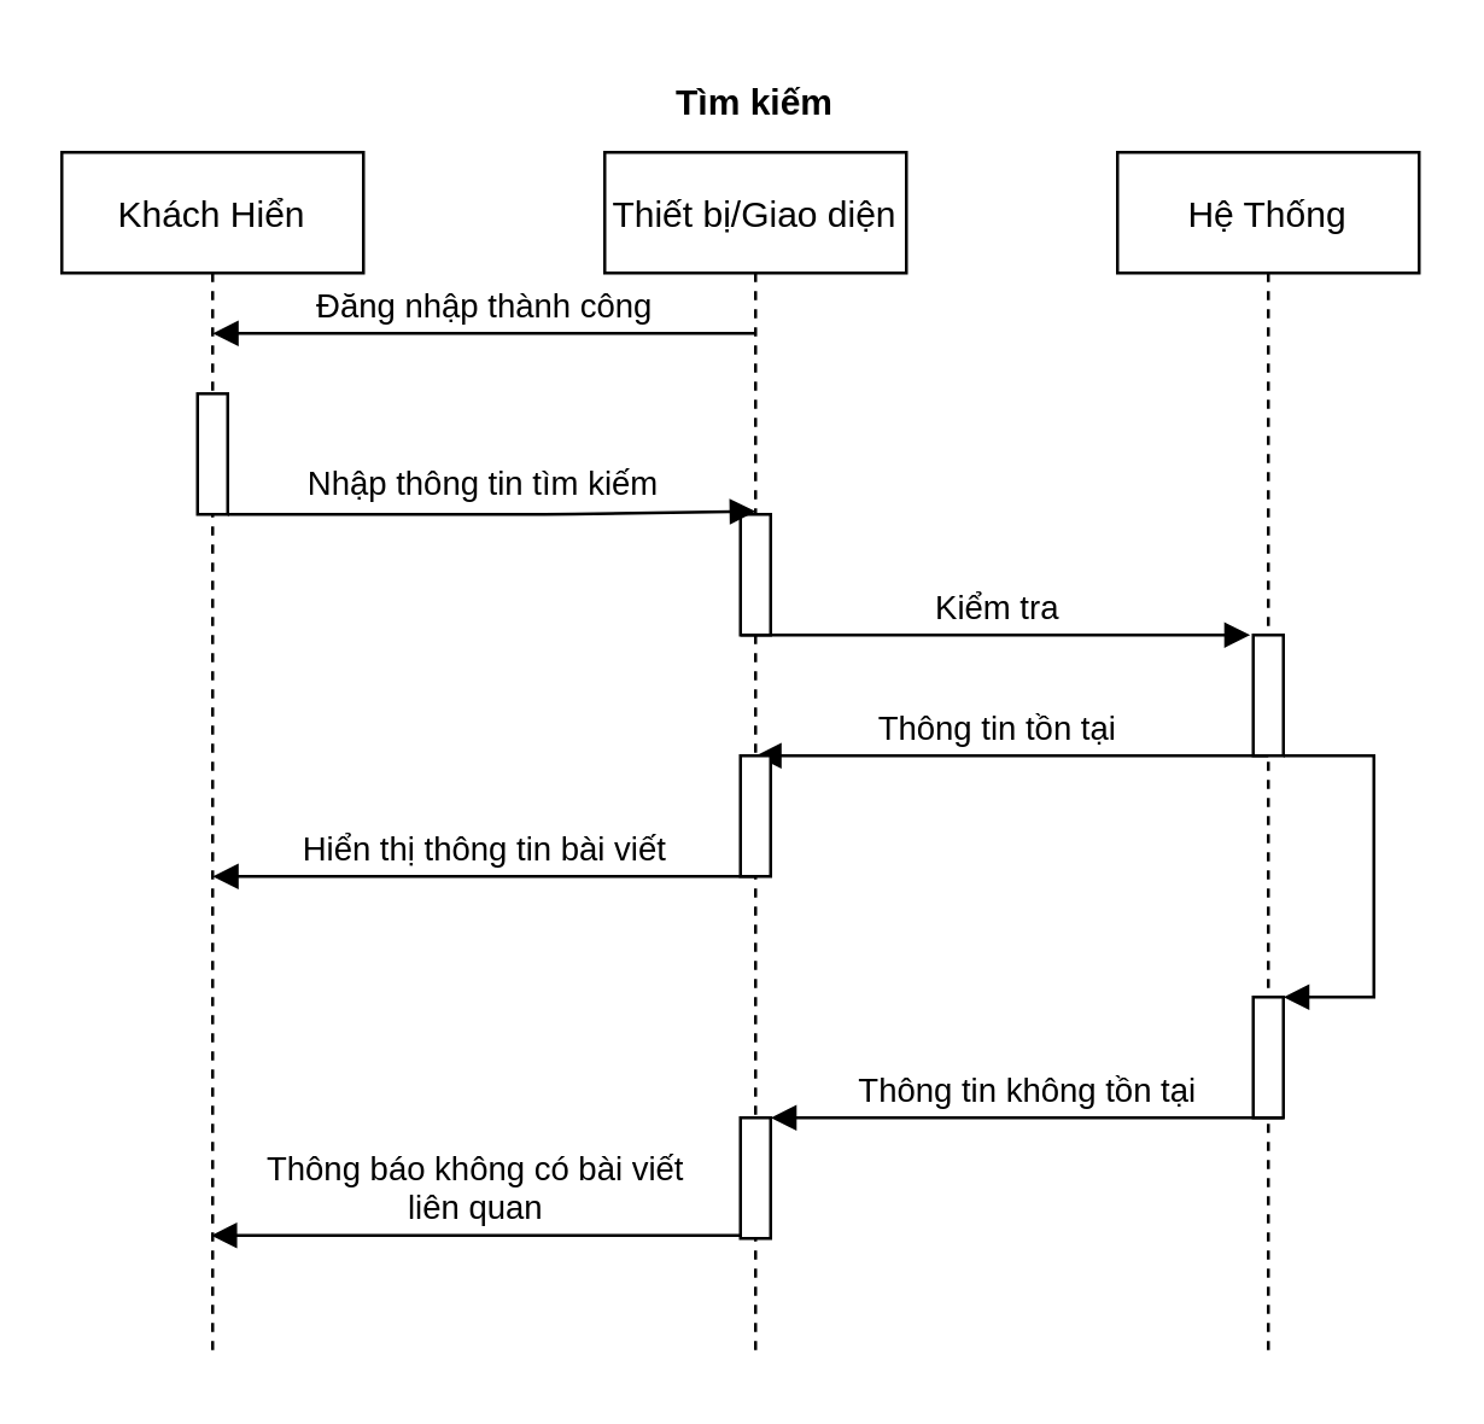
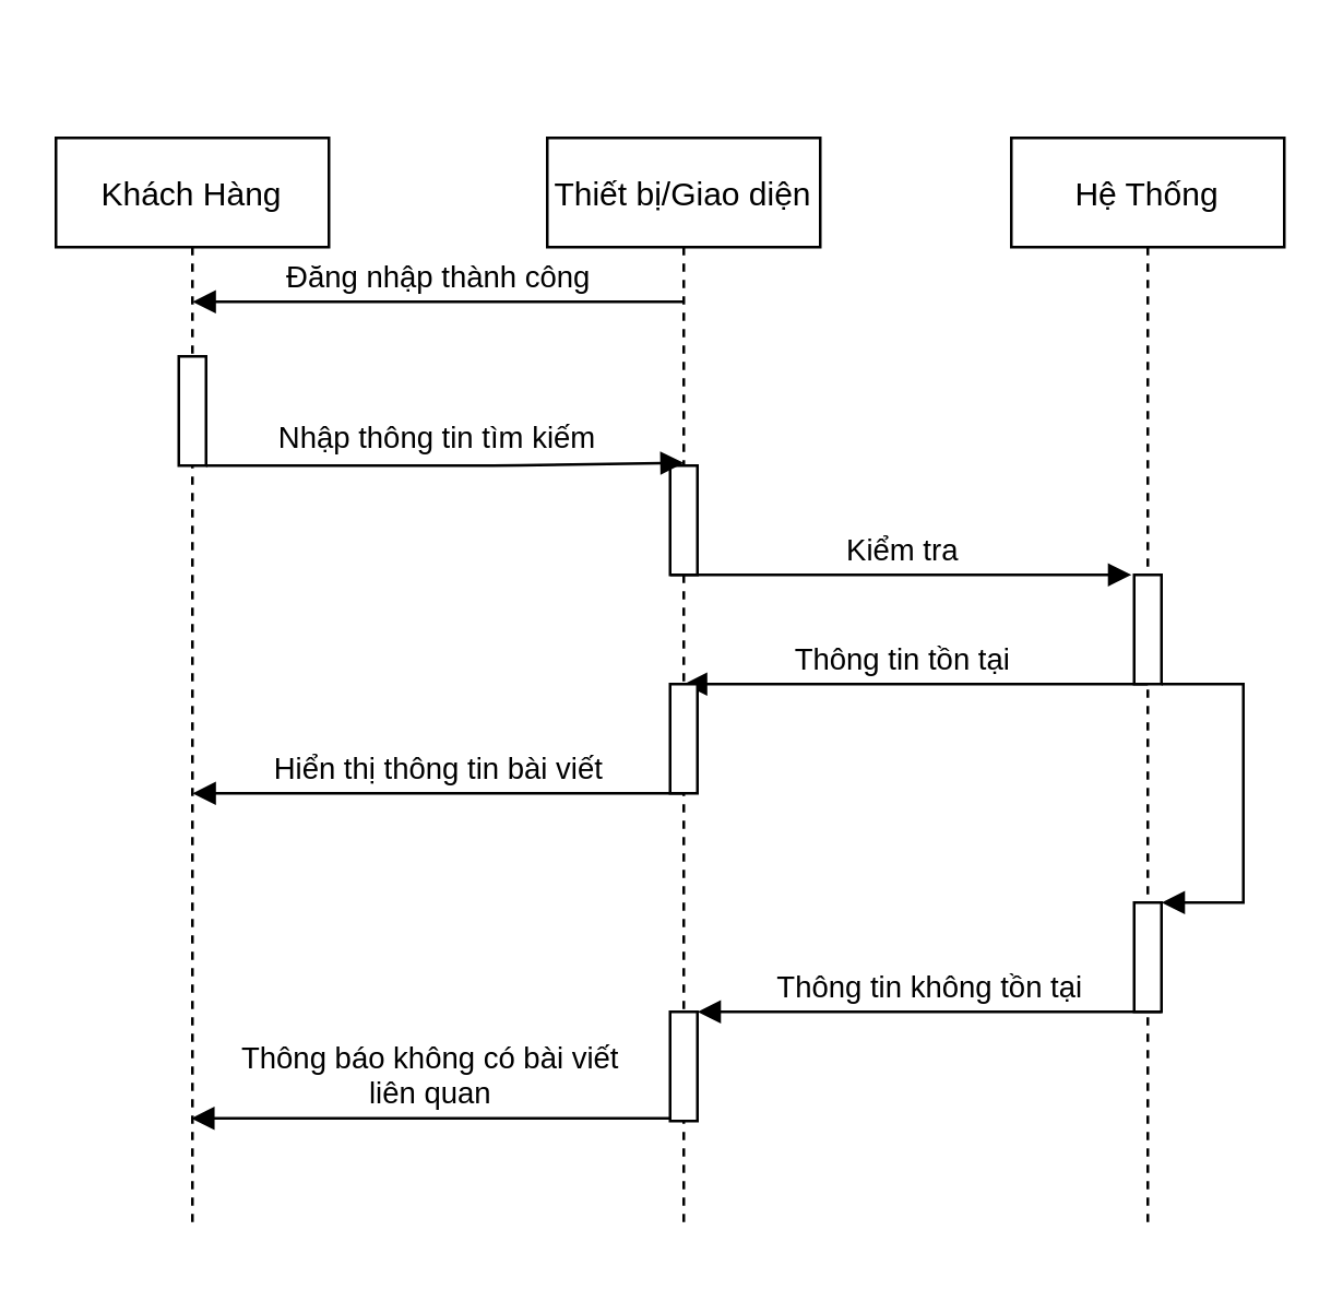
  <mxCell id="0" />
  <mxCell id="1" parent="0" />
- <mxCell id="2" value="Khách Hiển" style="shape=umlLifeline;perimeter=lifelinePerimeter;container=1;collapsible=0;recursiveResize=0;rounded=0;shadow=0;strokeWidth=1;" parent="1" vertex="1"><mxGeometry x="20" y="50" width="100" height="400" as="geometry" /></mxCell>
+ <mxCell id="2" value="Khách Hàng" style="shape=umlLifeline;perimeter=lifelinePerimeter;container=1;collapsible=0;recursiveResize=0;rounded=0;shadow=0;strokeWidth=1;" parent="1" vertex="1"><mxGeometry x="20" y="50" width="100" height="400" as="geometry" /></mxCell>
  <mxCell id="3" value="" style="points=[];perimeter=orthogonalPerimeter;rounded=0;shadow=0;strokeWidth=1;" parent="2" vertex="1"><mxGeometry x="45" y="80" width="10" height="40" as="geometry" /></mxCell>
  <mxCell id="4" value="Thiết bị/Giao diện" style="shape=umlLifeline;perimeter=lifelinePerimeter;container=1;collapsible=0;recursiveResize=0;rounded=0;shadow=0;strokeWidth=1;" parent="1" vertex="1"><mxGeometry x="200" y="50" width="100" height="400" as="geometry" /></mxCell>
  <mxCell id="5" value="" style="points=[];perimeter=orthogonalPerimeter;rounded=0;shadow=0;strokeWidth=1;" parent="4" vertex="1"><mxGeometry x="45" y="120" width="10" height="40" as="geometry" /></mxCell>
  <mxCell id="6" value="Nhập thông tin tìm kiếm" style="verticalAlign=bottom;endArrow=block;shadow=0;strokeWidth=1;" parent="1" source="3" edge="1"><mxGeometry x="-0.029" y="1" relative="1" as="geometry"><mxPoint x="175" y="130" as="sourcePoint" /><mxPoint x="250" y="169" as="targetPoint" /><Array as="points"><mxPoint x="180" y="170" /></Array><mxPoint as="offset" /></mxGeometry></mxCell>
  <mxCell id="7" value="Hệ Thống" style="shape=umlLifeline;perimeter=lifelinePerimeter;container=1;collapsible=0;recursiveResize=0;rounded=0;shadow=0;strokeWidth=1;" parent="1" vertex="1"><mxGeometry x="370" y="50" width="100" height="400" as="geometry" /></mxCell>
  <mxCell id="8" value="" style="points=[];perimeter=orthogonalPerimeter;rounded=0;shadow=0;strokeWidth=1;" parent="7" vertex="1"><mxGeometry x="45" y="160" width="10" height="40" as="geometry" /></mxCell>
  <mxCell id="9" value="Kiểm tra" style="html=1;verticalAlign=bottom;endArrow=block;entryX=-0.1;entryY=0;entryDx=0;entryDy=0;entryPerimeter=0;" parent="1" target="8" edge="1"><mxGeometry x="0.006" width="80" relative="1" as="geometry"><mxPoint x="245" y="210" as="sourcePoint" /><mxPoint x="410" y="210" as="targetPoint" /><mxPoint as="offset" /></mxGeometry></mxCell>
  <mxCell id="10" value="Thông tin tồn tại" style="html=1;verticalAlign=bottom;endArrow=block;exitX=0.5;exitY=1;exitDx=0;exitDy=0;exitPerimeter=0;" parent="1" source="8" edge="1"><mxGeometry x="0.059" width="80" relative="1" as="geometry"><mxPoint x="335" y="250" as="sourcePoint" /><mxPoint x="250" y="250" as="targetPoint" /><mxPoint as="offset" /></mxGeometry></mxCell>
  <mxCell id="11" value="Hiển thị thông tin bài viết" style="html=1;verticalAlign=bottom;endArrow=block;exitX=0.5;exitY=1;exitDx=0;exitDy=0;exitPerimeter=0;" parent="1" source="12" edge="1"><mxGeometry width="80" relative="1" as="geometry"><mxPoint x="240" y="290" as="sourcePoint" /><mxPoint x="70" y="290" as="targetPoint" /><mxPoint as="offset" /></mxGeometry></mxCell>
  <mxCell id="12" value="" style="points=[];perimeter=orthogonalPerimeter;rounded=0;shadow=0;strokeWidth=1;" parent="1" vertex="1"><mxGeometry x="245" y="250" width="10" height="40" as="geometry" /></mxCell>
  <mxCell id="13" value="" style="html=1;points=[];perimeter=orthogonalPerimeter;" parent="1" vertex="1"><mxGeometry x="415" y="330" width="10" height="40" as="geometry" /></mxCell>
  <mxCell id="14" value="" style="edgeStyle=orthogonalEdgeStyle;html=1;align=left;spacingLeft=2;endArrow=block;rounded=0;entryX=1;entryY=0;" parent="1" target="13" edge="1"><mxGeometry y="85" relative="1" as="geometry"><mxPoint x="425" y="250" as="sourcePoint" /><Array as="points"><mxPoint x="455" y="250" /><mxPoint x="455" y="330" /></Array><mxPoint as="offset" /></mxGeometry></mxCell>
  <mxCell id="15" value="Thông tin không tồn tại" style="html=1;verticalAlign=bottom;endArrow=block;exitX=0.5;exitY=1;exitDx=0;exitDy=0;exitPerimeter=0;" parent="1" edge="1"><mxGeometry width="80" relative="1" as="geometry"><mxPoint x="425" y="370" as="sourcePoint" /><mxPoint x="255" y="370" as="targetPoint" /><mxPoint as="offset" /></mxGeometry></mxCell>
  <mxCell id="16" value="" style="points=[];perimeter=orthogonalPerimeter;rounded=0;shadow=0;strokeWidth=1;" parent="1" vertex="1"><mxGeometry x="245" y="370" width="10" height="40" as="geometry" /></mxCell>
  <mxCell id="17" value="Thông báo không có bài viết &lt;br&gt;liên quan" style="html=1;verticalAlign=bottom;endArrow=block;exitX=0.5;exitY=1;exitDx=0;exitDy=0;exitPerimeter=0;" parent="1" target="2" edge="1"><mxGeometry width="80" relative="1" as="geometry"><mxPoint x="245" y="409" as="sourcePoint" /><mxPoint x="75" y="409" as="targetPoint" /><mxPoint as="offset" /></mxGeometry></mxCell>
- <mxCell id="18" value="Tìm kiếm" style="text;align=center;fontStyle=1;verticalAlign=middle;spacingLeft=3;spacingRight=3;strokeColor=none;rotatable=0;points=[[0,0.5],[1,0.5]];portConstraint=eastwest;" parent="1" vertex="1"><mxGeometry x="210" y="20" width="80" height="26" as="geometry" /></mxCell>
  <mxCell id="19" value="Đăng nhập thành công" style="html=1;verticalAlign=bottom;endArrow=block;exitX=0.5;exitY=1;exitDx=0;exitDy=0;exitPerimeter=0;" edge="1" parent="1"><mxGeometry width="80" relative="1" as="geometry"><mxPoint x="250" y="110" as="sourcePoint" /><mxPoint x="70" y="110" as="targetPoint" /><mxPoint as="offset" /></mxGeometry></mxCell>
